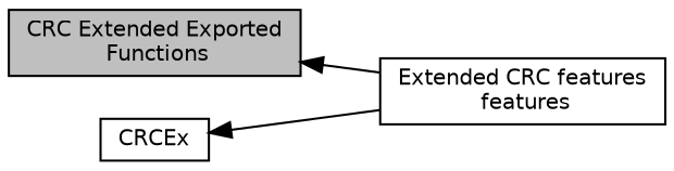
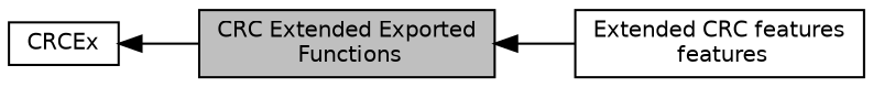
  digraph {
    rankdir=LR
    node [color=black fillcolor=white fontname=Helvetica fontsize=10 shape=record style=filled]
    edge [dir=back fontname=Helvetica fontsize=10 labelfontname=Helvetica labelfontsize=10 shape=plaintext style=solid]
    n1 [height=0.2 label="Extended CRC features\l features" width=0.4]
    n2 [fillcolor=grey75 fontcolor=black height=0.2 label="CRC Extended Exported\l Functions" width=0.4]
    n3 [height=0.2 label=CRCEx width=0.4]
    n2 -> n1
-   n3 -> n1
+   n3 -> n2
  }
